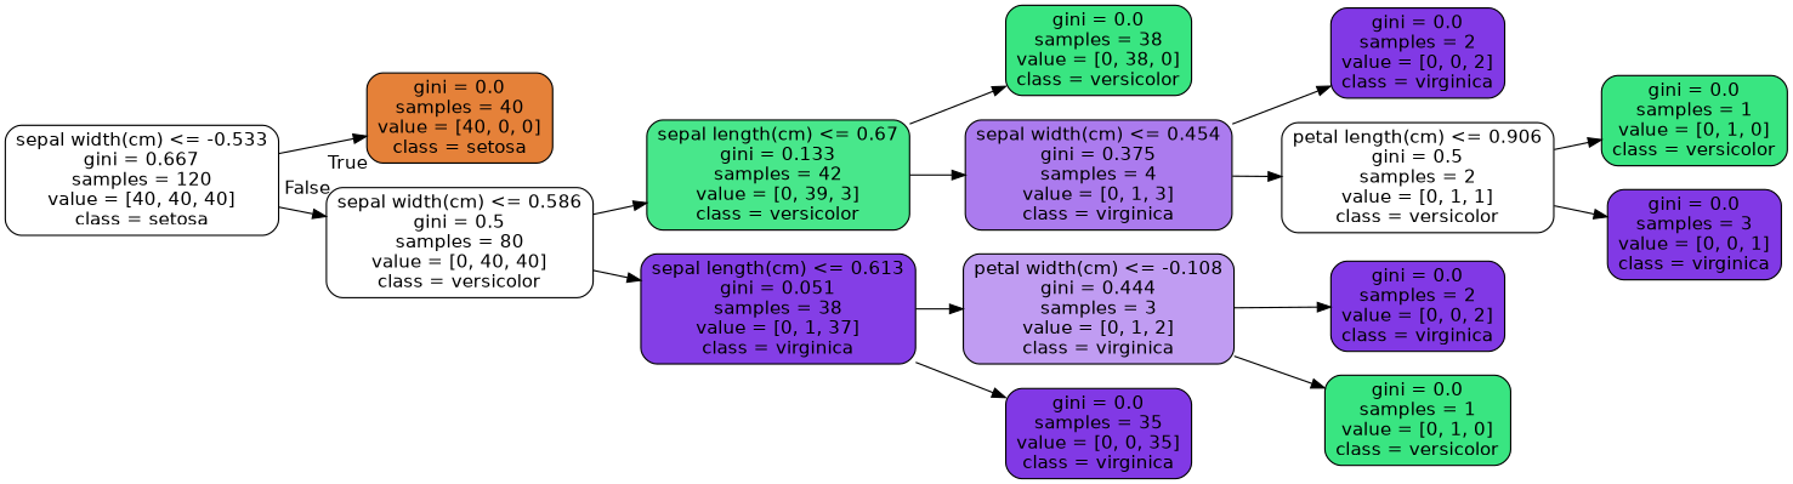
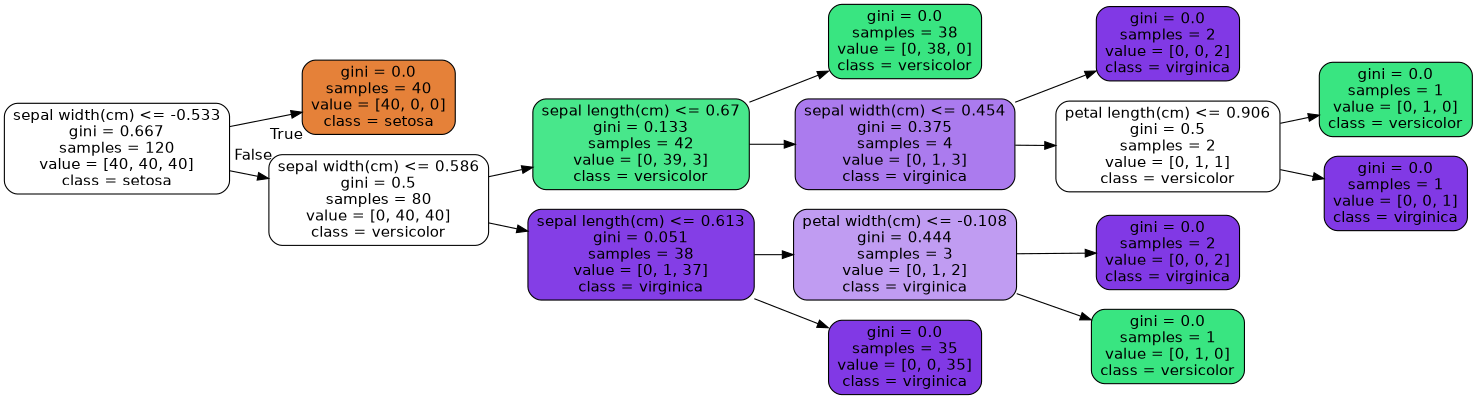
  digraph {
    rankdir=LR
    node [color=black fillcolor="#8139e5" fontname=helvetica shape=box style="filled, rounded"]
    edge [fontname=helvetica]
    n1 [fillcolor="#ffffff" label="sepal width(cm) <= -0.533\ngini = 0.667\nsamples = 120\nvalue = [40, 40, 40]\nclass = setosa"]
    n2 [fillcolor="#e58139" label="gini = 0.0\nsamples = 40\nvalue = [40, 0, 0]\nclass = setosa"]
    n3 [fillcolor="#ffffff" label="sepal width(cm) <= 0.586\ngini = 0.5\nsamples = 80\nvalue = [0, 40, 40]\nclass = versicolor"]
    n4 [fillcolor="#48e78b" label="sepal length(cm) <= 0.67\ngini = 0.133\nsamples = 42\nvalue = [0, 39, 3]\nclass = versicolor"]
    n5 [fillcolor="#843ee6" label="sepal length(cm) <= 0.613\ngini = 0.051\nsamples = 38\nvalue = [0, 1, 37]\nclass = virginica"]
    n6 [fillcolor="#39e581" label="gini = 0.0\nsamples = 38\nvalue = [0, 38, 0]\nclass = versicolor"]
    n7 [fillcolor="#ab7bee" label="sepal width(cm) <= 0.454\ngini = 0.375\nsamples = 4\nvalue = [0, 1, 3]\nclass = virginica"]
    n8 [label="gini = 0.0\nsamples = 2\nvalue = [0, 0, 2]\nclass = virginica"]
    n9 [fillcolor="#ffffff" label="petal length(cm) <= 0.906\ngini = 0.5\nsamples = 2\nvalue = [0, 1, 1]\nclass = versicolor"]
    n10 [fillcolor="#39e581" label="gini = 0.0\nsamples = 1\nvalue = [0, 1, 0]\nclass = versicolor"]
-   n11 [label="gini = 0.0\nsamples = 3\nvalue = [0, 0, 1]\nclass = virginica"]
+   n11 [label="gini = 0.0\nsamples = 1\nvalue = [0, 0, 1]\nclass = virginica"]
    n12 [fillcolor="#c09cf2" label="petal width(cm) <= -0.108\ngini = 0.444\nsamples = 3\nvalue = [0, 1, 2]\nclass = virginica"]
    n13 [label="gini = 0.0\nsamples = 35\nvalue = [0, 0, 35]\nclass = virginica"]
    n14 [label="gini = 0.0\nsamples = 2\nvalue = [0, 0, 2]\nclass = virginica"]
    n15 [fillcolor="#39e581" label="gini = 0.0\nsamples = 1\nvalue = [0, 1, 0]\nclass = versicolor"]
    n1 -> n2 [headlabel=True labelangle=45 labeldistance=2.5]
    n1 -> n3 [headlabel=False labelangle=-45 labeldistance=2.5]
    n3 -> n4
    n3 -> n5
    n4 -> n6
    n4 -> n7
    n5 -> n12
    n5 -> n13
    n7 -> n8
    n7 -> n9
    n9 -> n10
    n9 -> n11
    n12 -> n14
    n12 -> n15
  }
